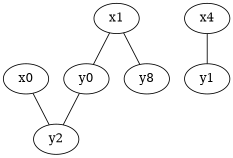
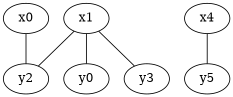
  strict graph {
    x0
    y2
    x1
    y0
-   y3 [label=y8]
+   y3
    n6 [label=x4]
-   y1
+   y1 [label=y5]
    x0 -- y2
-   y0 -- y2
+   x1 -- y2
    x1 -- y0
    x1 -- y3
    n6 -- y1
  }
